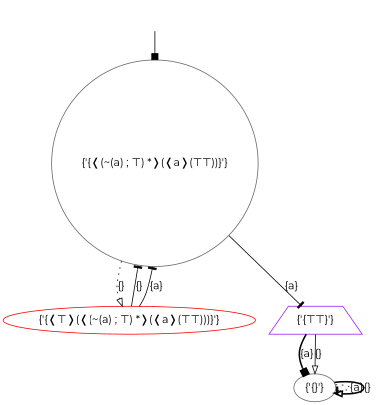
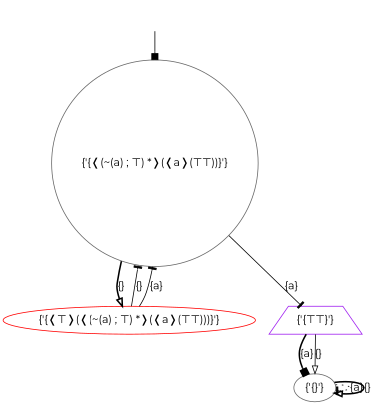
  digraph {
    fontname=Montserrat
    node [fontname=Montserrat color=gray40 shape=ellipse]
    edge [style=solid arrowhead=tee fontname=Montserrat]
    fake [style=invisible color="" shape=""]
    "{'{❬(~(a) ; ⊤) *❭(❬a❭(⊤⊤))}'}" [root=true shape=circle]
    "{'{❬⊤❭(❬(~(a) ; ⊤) *❭(❬a❭(⊤⊤)))}'}" [color=red]
    "{'{⊤⊤}'}" [shape=trapezium color=purple]
    "{'{}'}"
    fake -> "{'{❬(~(a) ; ⊤) *❭(❬a❭(⊤⊤))}'}" [arrowhead=box]
-   "{'{❬(~(a) ; ⊤) *❭(❬a❭(⊤⊤))}'}" -> "{'{❬⊤❭(❬(~(a) ; ⊤) *❭(❬a❭(⊤⊤)))}'}" [label="{}" style=dotted arrowhead=onormal]
+   "{'{❬(~(a) ; ⊤) *❭(❬a❭(⊤⊤))}'}" -> "{'{❬⊤❭(❬(~(a) ; ⊤) *❭(❬a❭(⊤⊤)))}'}" [label="{}" style=bold arrowhead=onormal]
    "{'{❬(~(a) ; ⊤) *❭(❬a❭(⊤⊤))}'}" -> "{'{⊤⊤}'}" [label="{a}"]
    "{'{❬⊤❭(❬(~(a) ; ⊤) *❭(❬a❭(⊤⊤)))}'}" -> "{'{❬(~(a) ; ⊤) *❭(❬a❭(⊤⊤))}'}" [label="{}"]
    "{'{❬⊤❭(❬(~(a) ; ⊤) *❭(❬a❭(⊤⊤)))}'}" -> "{'{❬(~(a) ; ⊤) *❭(❬a❭(⊤⊤))}'}" [label="{a}"]
    "{'{⊤⊤}'}" -> "{'{}'}" [label="{a}" style=bold arrowhead=box]
    "{'{⊤⊤}'}" -> "{'{}'}" [label="{}" arrowhead=onormal]
    "{'{}'}" -> "{'{}'}" [label="{a}" style=dotted]
    "{'{}'}" -> "{'{}'}" [label="{}" style=bold arrowhead=onormal]
  }
